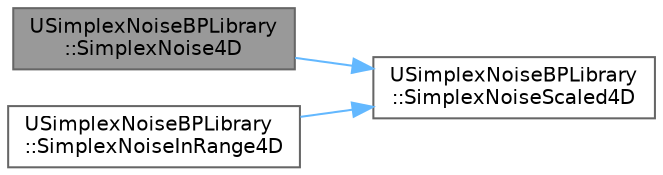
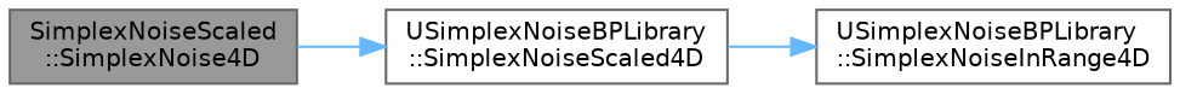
  digraph {
    rankdir=RL
    node [color=grey40 fillcolor=white fontname=Helvetica fontsize=10 shape=box style=filled]
    edge [color=steelblue1 dir=back fontname=Helvetica fontsize=10 labelfontname=Helvetica labelfontsize=10 style=solid]
-   n1 [color=gray40 fillcolor=grey60 fontcolor=black height=0.2 label="USimplexNoiseBPLibrary\l::SimplexNoise4D" width=0.4]
+   n1 [color=gray40 fillcolor=grey60 fontcolor=black height=0.2 label="SimplexNoiseScaled\l::SimplexNoise4D" width=0.4]
    n2 [height=0.2 label="USimplexNoiseBPLibrary\l::SimplexNoiseScaled4D" width=0.4]
    n3 [height=0.2 label="USimplexNoiseBPLibrary\l::SimplexNoiseInRange4D" width=0.4]
    n2 -> n1
-   n2 -> n3
+   n3 -> n2
  }
